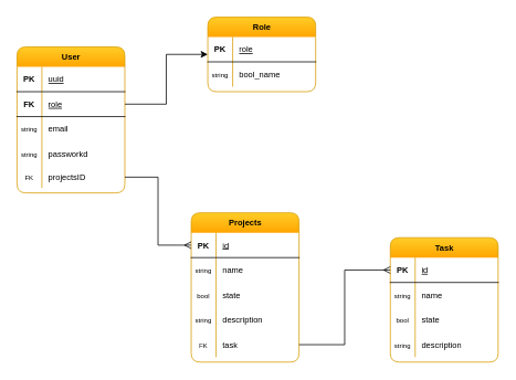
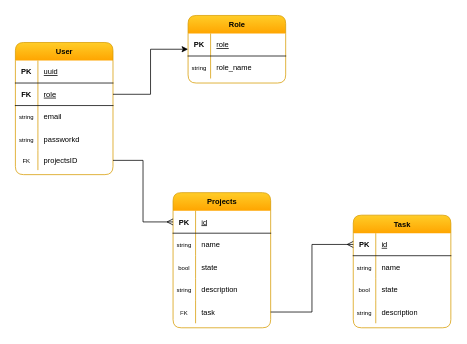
  <mxCell id="0" />
  <mxCell id="1" parent="0" />
  <mxCell id="2" value="&lt;font style=&quot;font-size: 10px;&quot;&gt;User&lt;/font&gt;" style="shape=table;startSize=24;container=1;collapsible=1;childLayout=tableLayout;fixedRows=1;rowLines=0;fontStyle=1;align=center;resizeLast=1;html=1;swimlaneLine=0;rounded=1;fillColor=#ffcd28;strokeColor=#d79b00;gradientColor=#ffa500;fillStyle=auto;shadow=0;" parent="1" vertex="1"><mxGeometry x="20" y="56" width="130" height="176" as="geometry"><mxRectangle x="-516" y="-60" width="70" height="30" as="alternateBounds" /></mxGeometry></mxCell>
  <mxCell id="3" value="" style="shape=tableRow;horizontal=0;startSize=0;swimlaneHead=0;swimlaneBody=0;fillColor=none;collapsible=0;dropTarget=0;points=[[0,0.5],[1,0.5]];portConstraint=eastwest;top=0;left=0;right=0;bottom=1;swimlaneLine=1;" parent="2" vertex="1"><mxGeometry y="24" width="130" height="30" as="geometry" /></mxCell>
  <mxCell id="4" value="&lt;font style=&quot;font-size: 10px;&quot;&gt;PK&lt;/font&gt;" style="shape=partialRectangle;connectable=0;fillColor=none;top=0;left=0;bottom=0;right=0;fontStyle=1;overflow=hidden;whiteSpace=wrap;html=1;swimlaneLine=1;" parent="3" vertex="1"><mxGeometry width="30" height="30" as="geometry"><mxRectangle width="30" height="30" as="alternateBounds" /></mxGeometry></mxCell>
  <mxCell id="5" value="&lt;span style=&quot;font-size: 10px; font-weight: normal;&quot;&gt;uuid&lt;/span&gt;" style="shape=partialRectangle;connectable=0;fillColor=none;top=0;left=0;bottom=0;right=0;align=left;spacingLeft=6;fontStyle=5;overflow=hidden;whiteSpace=wrap;html=1;swimlaneLine=1;" parent="3" vertex="1"><mxGeometry x="30" width="100" height="30" as="geometry"><mxRectangle width="100" height="30" as="alternateBounds" /></mxGeometry></mxCell>
  <mxCell id="6" value="" style="shape=tableRow;horizontal=0;startSize=0;swimlaneHead=0;swimlaneBody=0;fillColor=none;collapsible=0;dropTarget=0;points=[[0,0.5],[1,0.5]];portConstraint=eastwest;top=0;left=0;right=0;bottom=1;swimlaneLine=1;" parent="2" vertex="1"><mxGeometry y="54" width="130" height="30" as="geometry" /></mxCell>
  <mxCell id="7" value="&lt;span style=&quot;font-size: 10px;&quot;&gt;FK&lt;/span&gt;" style="shape=partialRectangle;connectable=0;fillColor=none;top=0;left=0;bottom=0;right=0;fontStyle=1;overflow=hidden;whiteSpace=wrap;html=1;swimlaneLine=1;" parent="6" vertex="1"><mxGeometry width="30" height="30" as="geometry"><mxRectangle width="30" height="30" as="alternateBounds" /></mxGeometry></mxCell>
  <mxCell id="8" value="&lt;span style=&quot;font-size: 10px; font-weight: normal;&quot;&gt;role&lt;/span&gt;" style="shape=partialRectangle;connectable=0;fillColor=none;top=0;left=0;bottom=0;right=0;align=left;spacingLeft=6;fontStyle=5;overflow=hidden;whiteSpace=wrap;html=1;swimlaneLine=1;" parent="6" vertex="1"><mxGeometry x="30" width="100" height="30" as="geometry"><mxRectangle width="100" height="30" as="alternateBounds" /></mxGeometry></mxCell>
  <mxCell id="9" value="" style="shape=tableRow;horizontal=0;startSize=0;swimlaneHead=0;swimlaneBody=0;fillColor=none;collapsible=0;dropTarget=0;points=[[0,0.5],[1,0.5]];portConstraint=eastwest;top=0;left=0;right=0;bottom=0;swimlaneLine=1;" parent="2" vertex="1"><mxGeometry y="84" width="130" height="30" as="geometry" /></mxCell>
  <mxCell id="10" value="&lt;font style=&quot;font-size: 8px;&quot;&gt;string&lt;/font&gt;" style="shape=partialRectangle;connectable=0;fillColor=none;top=0;left=0;bottom=0;right=0;editable=1;overflow=hidden;whiteSpace=wrap;html=1;swimlaneLine=1;" parent="9" vertex="1"><mxGeometry width="30" height="30" as="geometry"><mxRectangle width="30" height="30" as="alternateBounds" /></mxGeometry></mxCell>
  <mxCell id="11" value="&lt;span style=&quot;font-size: 10px;&quot;&gt;email&lt;/span&gt;" style="shape=partialRectangle;connectable=0;fillColor=none;top=0;left=0;bottom=0;right=0;align=left;spacingLeft=6;overflow=hidden;whiteSpace=wrap;html=1;swimlaneLine=1;" parent="9" vertex="1"><mxGeometry x="30" width="100" height="30" as="geometry"><mxRectangle width="100" height="30" as="alternateBounds" /></mxGeometry></mxCell>
  <mxCell id="12" value="" style="shape=tableRow;horizontal=0;startSize=0;swimlaneHead=0;swimlaneBody=0;fillColor=none;collapsible=0;dropTarget=0;points=[[0,0.5],[1,0.5]];portConstraint=eastwest;top=0;left=0;right=0;bottom=0;swimlaneLine=1;" parent="2" vertex="1"><mxGeometry y="114" width="130" height="30" as="geometry" /></mxCell>
  <mxCell id="13" value="&lt;font style=&quot;font-size: 8px;&quot;&gt;string&lt;/font&gt;" style="shape=partialRectangle;connectable=0;fillColor=none;top=0;left=0;bottom=0;right=0;editable=1;overflow=hidden;whiteSpace=wrap;html=1;swimlaneLine=1;" parent="12" vertex="1"><mxGeometry width="30" height="30" as="geometry"><mxRectangle width="30" height="30" as="alternateBounds" /></mxGeometry></mxCell>
  <mxCell id="14" value="&lt;font style=&quot;font-size: 10px;&quot;&gt;passworkd&lt;/font&gt;" style="shape=partialRectangle;connectable=0;fillColor=none;top=0;left=0;bottom=0;right=0;align=left;spacingLeft=6;overflow=hidden;whiteSpace=wrap;html=1;swimlaneLine=1;shadow=0;strokeColor=default;" parent="12" vertex="1"><mxGeometry x="30" width="100" height="30" as="geometry"><mxRectangle width="100" height="30" as="alternateBounds" /></mxGeometry></mxCell>
  <mxCell id="15" value="" style="shape=tableRow;horizontal=0;startSize=0;swimlaneHead=0;swimlaneBody=0;fillColor=none;collapsible=0;dropTarget=0;points=[[0,0.5],[1,0.5]];portConstraint=eastwest;top=0;left=0;right=0;bottom=0;swimlaneLine=1;" parent="2" vertex="1"><mxGeometry y="144" width="130" height="26" as="geometry" /></mxCell>
  <mxCell id="16" value="&lt;font style=&quot;font-size: 8px;&quot;&gt;FK&lt;/font&gt;" style="shape=partialRectangle;connectable=0;fillColor=none;top=0;left=0;bottom=0;right=0;editable=1;overflow=hidden;whiteSpace=wrap;html=1;swimlaneLine=1;" parent="15" vertex="1"><mxGeometry width="30" height="26" as="geometry"><mxRectangle width="30" height="26" as="alternateBounds" /></mxGeometry></mxCell>
  <mxCell id="17" value="&lt;font style=&quot;font-size: 10px;&quot;&gt;projectsID&lt;/font&gt;" style="shape=partialRectangle;connectable=0;fillColor=none;top=0;left=0;bottom=0;right=0;align=left;spacingLeft=6;overflow=hidden;whiteSpace=wrap;html=1;swimlaneLine=1;shadow=0;strokeColor=default;" parent="15" vertex="1"><mxGeometry x="30" width="100" height="26" as="geometry"><mxRectangle width="100" height="26" as="alternateBounds" /></mxGeometry></mxCell>
  <mxCell id="18" value="&lt;font style=&quot;font-size: 10px;&quot;&gt;Role&lt;/font&gt;" style="shape=table;startSize=24;container=1;collapsible=1;childLayout=tableLayout;fixedRows=1;rowLines=0;fontStyle=1;align=center;resizeLast=1;html=1;swimlaneLine=0;rounded=1;fillColor=#ffcd28;strokeColor=#d79b00;gradientColor=#ffa500;fillStyle=auto;shadow=0;" vertex="1" parent="1"><mxGeometry x="250" y="20" width="130" height="90" as="geometry"><mxRectangle x="-516" y="-60" width="70" height="30" as="alternateBounds" /></mxGeometry></mxCell>
  <mxCell id="19" value="" style="shape=tableRow;horizontal=0;startSize=0;swimlaneHead=0;swimlaneBody=0;fillColor=none;collapsible=0;dropTarget=0;points=[[0,0.5],[1,0.5]];portConstraint=eastwest;top=0;left=0;right=0;bottom=1;swimlaneLine=1;" vertex="1" parent="18"><mxGeometry y="24" width="130" height="30" as="geometry" /></mxCell>
  <mxCell id="20" value="&lt;font style=&quot;font-size: 10px;&quot;&gt;PK&lt;/font&gt;" style="shape=partialRectangle;connectable=0;fillColor=none;top=0;left=0;bottom=0;right=0;fontStyle=1;overflow=hidden;whiteSpace=wrap;html=1;swimlaneLine=1;" vertex="1" parent="19"><mxGeometry width="30" height="30" as="geometry"><mxRectangle width="30" height="30" as="alternateBounds" /></mxGeometry></mxCell>
  <mxCell id="21" value="&lt;span style=&quot;font-size: 10px; font-weight: normal;&quot;&gt;role&lt;/span&gt;" style="shape=partialRectangle;connectable=0;fillColor=none;top=0;left=0;bottom=0;right=0;align=left;spacingLeft=6;fontStyle=5;overflow=hidden;whiteSpace=wrap;html=1;swimlaneLine=1;" vertex="1" parent="19"><mxGeometry x="30" width="100" height="30" as="geometry"><mxRectangle width="100" height="30" as="alternateBounds" /></mxGeometry></mxCell>
  <mxCell id="22" value="" style="shape=tableRow;horizontal=0;startSize=0;swimlaneHead=0;swimlaneBody=0;fillColor=none;collapsible=0;dropTarget=0;points=[[0,0.5],[1,0.5]];portConstraint=eastwest;top=0;left=0;right=0;bottom=0;swimlaneLine=1;" vertex="1" parent="18"><mxGeometry y="54" width="130" height="30" as="geometry" /></mxCell>
  <mxCell id="23" value="&lt;font style=&quot;font-size: 8px;&quot;&gt;string&lt;/font&gt;" style="shape=partialRectangle;connectable=0;fillColor=none;top=0;left=0;bottom=0;right=0;editable=1;overflow=hidden;whiteSpace=wrap;html=1;swimlaneLine=1;" vertex="1" parent="22"><mxGeometry width="30" height="30" as="geometry"><mxRectangle width="30" height="30" as="alternateBounds" /></mxGeometry></mxCell>
- <mxCell id="24" value="&lt;font style=&quot;font-size: 10px;&quot;&gt;bool_name&lt;/font&gt;" style="shape=partialRectangle;connectable=0;fillColor=none;top=0;left=0;bottom=0;right=0;align=left;spacingLeft=6;overflow=hidden;whiteSpace=wrap;html=1;swimlaneLine=1;" vertex="1" parent="22"><mxGeometry x="30" width="100" height="30" as="geometry"><mxRectangle width="100" height="30" as="alternateBounds" /></mxGeometry></mxCell>
+ <mxCell id="24" value="&lt;font style=&quot;font-size: 10px;&quot;&gt;role_name&lt;/font&gt;" style="shape=partialRectangle;connectable=0;fillColor=none;top=0;left=0;bottom=0;right=0;align=left;spacingLeft=6;overflow=hidden;whiteSpace=wrap;html=1;swimlaneLine=1;" vertex="1" parent="22"><mxGeometry x="30" width="100" height="30" as="geometry"><mxRectangle width="100" height="30" as="alternateBounds" /></mxGeometry></mxCell>
  <mxCell id="25" style="edgeStyle=orthogonalEdgeStyle;rounded=0;orthogonalLoop=1;jettySize=auto;html=1;exitX=1;exitY=0.5;exitDx=0;exitDy=0;entryX=0;entryY=0.5;entryDx=0;entryDy=0;" edge="1" parent="1" source="6" target="18"><mxGeometry relative="1" as="geometry" /></mxCell>
  <mxCell id="26" value="&lt;font style=&quot;font-size: 10px;&quot;&gt;Projects&lt;/font&gt;" style="shape=table;startSize=24;container=1;collapsible=1;childLayout=tableLayout;fixedRows=1;rowLines=0;fontStyle=1;align=center;resizeLast=1;html=1;swimlaneLine=0;rounded=1;fillColor=#ffcd28;strokeColor=#d79b00;gradientColor=#ffa500;fillStyle=auto;shadow=0;" vertex="1" parent="1"><mxGeometry x="230" y="256" width="130" height="180" as="geometry"><mxRectangle x="-516" y="-60" width="70" height="30" as="alternateBounds" /></mxGeometry></mxCell>
  <mxCell id="27" value="" style="shape=tableRow;horizontal=0;startSize=0;swimlaneHead=0;swimlaneBody=0;fillColor=none;collapsible=0;dropTarget=0;points=[[0,0.5],[1,0.5]];portConstraint=eastwest;top=0;left=0;right=0;bottom=1;swimlaneLine=1;" vertex="1" parent="26"><mxGeometry y="24" width="130" height="30" as="geometry" /></mxCell>
  <mxCell id="28" value="&lt;font style=&quot;font-size: 10px;&quot;&gt;PK&lt;/font&gt;" style="shape=partialRectangle;connectable=0;fillColor=none;top=0;left=0;bottom=0;right=0;fontStyle=1;overflow=hidden;whiteSpace=wrap;html=1;swimlaneLine=1;" vertex="1" parent="27"><mxGeometry width="30" height="30" as="geometry"><mxRectangle width="30" height="30" as="alternateBounds" /></mxGeometry></mxCell>
  <mxCell id="29" value="&lt;span style=&quot;font-size: 10px; font-weight: normal;&quot;&gt;id&lt;/span&gt;" style="shape=partialRectangle;connectable=0;fillColor=none;top=0;left=0;bottom=0;right=0;align=left;spacingLeft=6;fontStyle=5;overflow=hidden;whiteSpace=wrap;html=1;swimlaneLine=1;" vertex="1" parent="27"><mxGeometry x="30" width="100" height="30" as="geometry"><mxRectangle width="100" height="30" as="alternateBounds" /></mxGeometry></mxCell>
  <mxCell id="30" value="" style="shape=tableRow;horizontal=0;startSize=0;swimlaneHead=0;swimlaneBody=0;fillColor=none;collapsible=0;dropTarget=0;points=[[0,0.5],[1,0.5]];portConstraint=eastwest;top=0;left=0;right=0;bottom=0;swimlaneLine=1;" vertex="1" parent="26"><mxGeometry y="54" width="130" height="30" as="geometry" /></mxCell>
  <mxCell id="31" value="&lt;font style=&quot;font-size: 8px;&quot;&gt;string&lt;/font&gt;" style="shape=partialRectangle;connectable=0;fillColor=none;top=0;left=0;bottom=0;right=0;editable=1;overflow=hidden;whiteSpace=wrap;html=1;swimlaneLine=1;" vertex="1" parent="30"><mxGeometry width="30" height="30" as="geometry"><mxRectangle width="30" height="30" as="alternateBounds" /></mxGeometry></mxCell>
  <mxCell id="32" value="&lt;span style=&quot;font-size: 10px;&quot;&gt;name&lt;/span&gt;" style="shape=partialRectangle;connectable=0;fillColor=none;top=0;left=0;bottom=0;right=0;align=left;spacingLeft=6;overflow=hidden;whiteSpace=wrap;html=1;swimlaneLine=1;" vertex="1" parent="30"><mxGeometry x="30" width="100" height="30" as="geometry"><mxRectangle width="100" height="30" as="alternateBounds" /></mxGeometry></mxCell>
  <mxCell id="33" value="" style="shape=tableRow;horizontal=0;startSize=0;swimlaneHead=0;swimlaneBody=0;fillColor=none;collapsible=0;dropTarget=0;points=[[0,0.5],[1,0.5]];portConstraint=eastwest;top=0;left=0;right=0;bottom=0;swimlaneLine=1;" vertex="1" parent="26"><mxGeometry y="84" width="130" height="30" as="geometry" /></mxCell>
  <mxCell id="34" value="&lt;font style=&quot;font-size: 8px;&quot;&gt;bool&lt;/font&gt;" style="shape=partialRectangle;connectable=0;fillColor=none;top=0;left=0;bottom=0;right=0;editable=1;overflow=hidden;whiteSpace=wrap;html=1;swimlaneLine=1;" vertex="1" parent="33"><mxGeometry width="30" height="30" as="geometry"><mxRectangle width="30" height="30" as="alternateBounds" /></mxGeometry></mxCell>
  <mxCell id="35" value="&lt;span style=&quot;font-size: 10px;&quot;&gt;state&lt;/span&gt;" style="shape=partialRectangle;connectable=0;fillColor=none;top=0;left=0;bottom=0;right=0;align=left;spacingLeft=6;overflow=hidden;whiteSpace=wrap;html=1;swimlaneLine=1;" vertex="1" parent="33"><mxGeometry x="30" width="100" height="30" as="geometry"><mxRectangle width="100" height="30" as="alternateBounds" /></mxGeometry></mxCell>
  <mxCell id="36" value="" style="shape=tableRow;horizontal=0;startSize=0;swimlaneHead=0;swimlaneBody=0;fillColor=none;collapsible=0;dropTarget=0;points=[[0,0.5],[1,0.5]];portConstraint=eastwest;top=0;left=0;right=0;bottom=0;swimlaneLine=1;" vertex="1" parent="26"><mxGeometry y="114" width="130" height="30" as="geometry" /></mxCell>
  <mxCell id="37" value="&lt;font style=&quot;font-size: 8px;&quot;&gt;string&lt;/font&gt;" style="shape=partialRectangle;connectable=0;fillColor=none;top=0;left=0;bottom=0;right=0;editable=1;overflow=hidden;whiteSpace=wrap;html=1;swimlaneLine=1;" vertex="1" parent="36"><mxGeometry width="30" height="30" as="geometry"><mxRectangle width="30" height="30" as="alternateBounds" /></mxGeometry></mxCell>
  <mxCell id="38" value="&lt;span style=&quot;font-size: 10px;&quot;&gt;description&lt;/span&gt;" style="shape=partialRectangle;connectable=0;fillColor=none;top=0;left=0;bottom=0;right=0;align=left;spacingLeft=6;overflow=hidden;whiteSpace=wrap;html=1;swimlaneLine=1;" vertex="1" parent="36"><mxGeometry x="30" width="100" height="30" as="geometry"><mxRectangle width="100" height="30" as="alternateBounds" /></mxGeometry></mxCell>
  <mxCell id="39" value="" style="shape=tableRow;horizontal=0;startSize=0;swimlaneHead=0;swimlaneBody=0;fillColor=none;collapsible=0;dropTarget=0;points=[[0,0.5],[1,0.5]];portConstraint=eastwest;top=0;left=0;right=0;bottom=0;swimlaneLine=1;" vertex="1" parent="26"><mxGeometry y="144" width="130" height="30" as="geometry" /></mxCell>
  <mxCell id="40" value="&lt;font style=&quot;font-size: 8px;&quot;&gt;FK&lt;/font&gt;" style="shape=partialRectangle;connectable=0;fillColor=none;top=0;left=0;bottom=0;right=0;editable=1;overflow=hidden;whiteSpace=wrap;html=1;swimlaneLine=1;" vertex="1" parent="39"><mxGeometry width="30" height="30" as="geometry"><mxRectangle width="30" height="30" as="alternateBounds" /></mxGeometry></mxCell>
  <mxCell id="41" value="&lt;span style=&quot;font-size: 10px;&quot;&gt;task&lt;/span&gt;" style="shape=partialRectangle;connectable=0;fillColor=none;top=0;left=0;bottom=0;right=0;align=left;spacingLeft=6;overflow=hidden;whiteSpace=wrap;html=1;swimlaneLine=1;" vertex="1" parent="39"><mxGeometry x="30" width="100" height="30" as="geometry"><mxRectangle width="100" height="30" as="alternateBounds" /></mxGeometry></mxCell>
  <mxCell id="42" style="edgeStyle=orthogonalEdgeStyle;rounded=0;orthogonalLoop=1;jettySize=auto;html=1;exitX=1;exitY=0.5;exitDx=0;exitDy=0;entryX=0;entryY=0.5;entryDx=0;entryDy=0;endArrow=ERmany;endFill=0;" edge="1" parent="1" source="15" target="27"><mxGeometry relative="1" as="geometry" /></mxCell>
  <mxCell id="43" value="&lt;font style=&quot;font-size: 10px;&quot;&gt;Task&lt;/font&gt;" style="shape=table;startSize=24;container=1;collapsible=1;childLayout=tableLayout;fixedRows=1;rowLines=0;fontStyle=1;align=center;resizeLast=1;html=1;swimlaneLine=0;rounded=1;fillColor=#ffcd28;strokeColor=#d79b00;gradientColor=#ffa500;fillStyle=auto;shadow=0;" vertex="1" parent="1"><mxGeometry x="470" y="286" width="130" height="150" as="geometry"><mxRectangle x="-516" y="-60" width="70" height="30" as="alternateBounds" /></mxGeometry></mxCell>
  <mxCell id="44" value="" style="shape=tableRow;horizontal=0;startSize=0;swimlaneHead=0;swimlaneBody=0;fillColor=none;collapsible=0;dropTarget=0;points=[[0,0.5],[1,0.5]];portConstraint=eastwest;top=0;left=0;right=0;bottom=1;swimlaneLine=1;" vertex="1" parent="43"><mxGeometry y="24" width="130" height="30" as="geometry" /></mxCell>
  <mxCell id="45" value="&lt;font style=&quot;font-size: 10px;&quot;&gt;PK&lt;/font&gt;" style="shape=partialRectangle;connectable=0;fillColor=none;top=0;left=0;bottom=0;right=0;fontStyle=1;overflow=hidden;whiteSpace=wrap;html=1;swimlaneLine=1;" vertex="1" parent="44"><mxGeometry width="30" height="30" as="geometry"><mxRectangle width="30" height="30" as="alternateBounds" /></mxGeometry></mxCell>
  <mxCell id="46" value="&lt;span style=&quot;font-size: 10px; font-weight: normal;&quot;&gt;id&lt;/span&gt;" style="shape=partialRectangle;connectable=0;fillColor=none;top=0;left=0;bottom=0;right=0;align=left;spacingLeft=6;fontStyle=5;overflow=hidden;whiteSpace=wrap;html=1;swimlaneLine=1;" vertex="1" parent="44"><mxGeometry x="30" width="100" height="30" as="geometry"><mxRectangle width="100" height="30" as="alternateBounds" /></mxGeometry></mxCell>
  <mxCell id="47" value="" style="shape=tableRow;horizontal=0;startSize=0;swimlaneHead=0;swimlaneBody=0;fillColor=none;collapsible=0;dropTarget=0;points=[[0,0.5],[1,0.5]];portConstraint=eastwest;top=0;left=0;right=0;bottom=0;swimlaneLine=1;" vertex="1" parent="43"><mxGeometry y="54" width="130" height="30" as="geometry" /></mxCell>
  <mxCell id="48" value="&lt;font style=&quot;font-size: 8px;&quot;&gt;string&lt;/font&gt;" style="shape=partialRectangle;connectable=0;fillColor=none;top=0;left=0;bottom=0;right=0;editable=1;overflow=hidden;whiteSpace=wrap;html=1;swimlaneLine=1;" vertex="1" parent="47"><mxGeometry width="30" height="30" as="geometry"><mxRectangle width="30" height="30" as="alternateBounds" /></mxGeometry></mxCell>
  <mxCell id="49" value="&lt;span style=&quot;font-size: 10px;&quot;&gt;name&lt;/span&gt;" style="shape=partialRectangle;connectable=0;fillColor=none;top=0;left=0;bottom=0;right=0;align=left;spacingLeft=6;overflow=hidden;whiteSpace=wrap;html=1;swimlaneLine=1;" vertex="1" parent="47"><mxGeometry x="30" width="100" height="30" as="geometry"><mxRectangle width="100" height="30" as="alternateBounds" /></mxGeometry></mxCell>
  <mxCell id="50" value="" style="shape=tableRow;horizontal=0;startSize=0;swimlaneHead=0;swimlaneBody=0;fillColor=none;collapsible=0;dropTarget=0;points=[[0,0.5],[1,0.5]];portConstraint=eastwest;top=0;left=0;right=0;bottom=0;swimlaneLine=1;" vertex="1" parent="43"><mxGeometry y="84" width="130" height="30" as="geometry" /></mxCell>
  <mxCell id="51" value="&lt;font style=&quot;font-size: 8px;&quot;&gt;bool&lt;/font&gt;" style="shape=partialRectangle;connectable=0;fillColor=none;top=0;left=0;bottom=0;right=0;editable=1;overflow=hidden;whiteSpace=wrap;html=1;swimlaneLine=1;" vertex="1" parent="50"><mxGeometry width="30" height="30" as="geometry"><mxRectangle width="30" height="30" as="alternateBounds" /></mxGeometry></mxCell>
  <mxCell id="52" value="&lt;span style=&quot;font-size: 10px;&quot;&gt;state&lt;/span&gt;" style="shape=partialRectangle;connectable=0;fillColor=none;top=0;left=0;bottom=0;right=0;align=left;spacingLeft=6;overflow=hidden;whiteSpace=wrap;html=1;swimlaneLine=1;" vertex="1" parent="50"><mxGeometry x="30" width="100" height="30" as="geometry"><mxRectangle width="100" height="30" as="alternateBounds" /></mxGeometry></mxCell>
  <mxCell id="53" value="" style="shape=tableRow;horizontal=0;startSize=0;swimlaneHead=0;swimlaneBody=0;fillColor=none;collapsible=0;dropTarget=0;points=[[0,0.5],[1,0.5]];portConstraint=eastwest;top=0;left=0;right=0;bottom=0;swimlaneLine=1;" vertex="1" parent="43"><mxGeometry y="114" width="130" height="30" as="geometry" /></mxCell>
  <mxCell id="54" value="&lt;font style=&quot;font-size: 8px;&quot;&gt;string&lt;/font&gt;" style="shape=partialRectangle;connectable=0;fillColor=none;top=0;left=0;bottom=0;right=0;editable=1;overflow=hidden;whiteSpace=wrap;html=1;swimlaneLine=1;" vertex="1" parent="53"><mxGeometry width="30" height="30" as="geometry"><mxRectangle width="30" height="30" as="alternateBounds" /></mxGeometry></mxCell>
  <mxCell id="55" value="&lt;span style=&quot;font-size: 10px;&quot;&gt;description&lt;/span&gt;" style="shape=partialRectangle;connectable=0;fillColor=none;top=0;left=0;bottom=0;right=0;align=left;spacingLeft=6;overflow=hidden;whiteSpace=wrap;html=1;swimlaneLine=1;" vertex="1" parent="53"><mxGeometry x="30" width="100" height="30" as="geometry"><mxRectangle width="100" height="30" as="alternateBounds" /></mxGeometry></mxCell>
  <mxCell id="56" style="edgeStyle=orthogonalEdgeStyle;rounded=0;orthogonalLoop=1;jettySize=auto;html=1;exitX=1;exitY=0.5;exitDx=0;exitDy=0;entryX=0;entryY=0.5;entryDx=0;entryDy=0;endArrow=ERmany;endFill=0;" edge="1" parent="1" source="39" target="44"><mxGeometry relative="1" as="geometry" /></mxCell>
